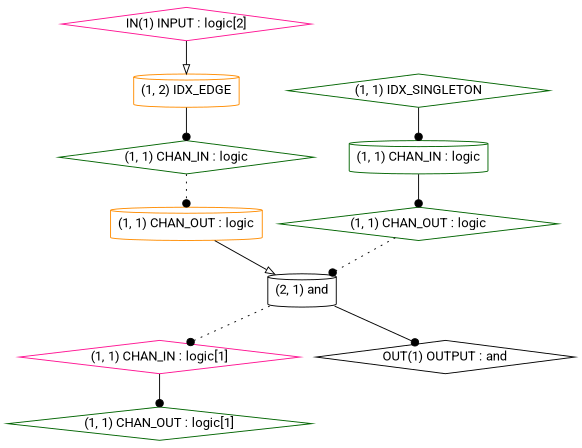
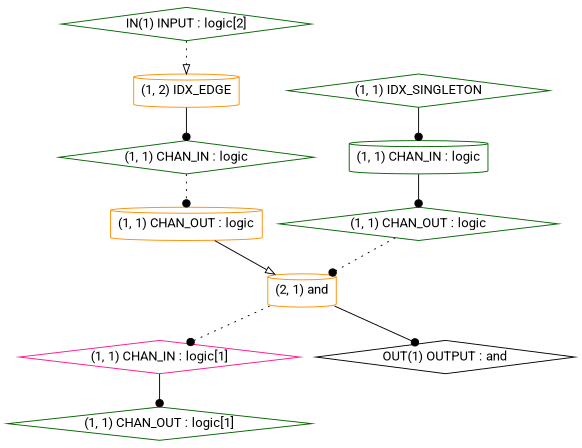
  digraph {
    fontname=Roboto
    node [color=darkgreen fontname=Roboto shape=diamond]
    edge [arrowhead=dot fontname=Roboto style=solid]
    n1 [label="(1, 1) CHAN_IN : logic" shape=cylinder]
    n2 [label="(1, 1) CHAN_OUT : logic"]
-   n3 [color=black label="(2, 1) and" shape=cylinder]
+   n3 [color=darkorange label="(2, 1) and" shape=cylinder]
    n4 [color=deeppink label="(1, 1) CHAN_IN : logic[1]"]
    n5 [color=black label="OUT(1) OUTPUT : and"]
    n6 [label="(1, 1) CHAN_OUT : logic[1]"]
    n7 [label="(1, 1) IDX_SINGLETON"]
    n8 [label="(1, 1) CHAN_IN : logic"]
    n9 [color=darkorange label="(1, 1) CHAN_OUT : logic" shape=cylinder]
-   n10 [color=deeppink label="IN(1) INPUT : logic[2]"]
+   n10 [label="IN(1) INPUT : logic[2]"]
    n11 [color=darkorange label="(1, 2) IDX_EDGE" shape=cylinder]
    n1 -> n2
    n2 -> n3 [style=dotted]
    n3 -> n4 [style=dotted]
    n3 -> n5
    n4 -> n6
    n7 -> n1
    n8 -> n9 [style=dotted]
    n9 -> n3 [arrowhead=onormal]
-   n10 -> n11 [arrowhead=onormal]
+   n10 -> n11 [arrowhead=onormal style=dotted]
    n11 -> n8
  }
